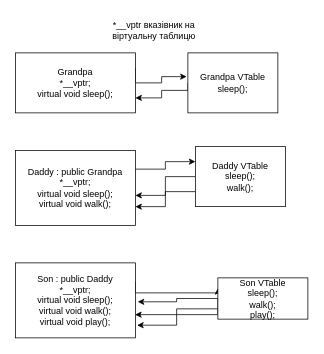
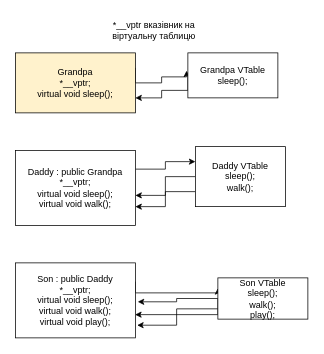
  <mxCell id="0" />
  <mxCell id="1" parent="0" />
  <mxCell id="2" style="edgeStyle=orthogonalEdgeStyle;rounded=0;orthogonalLoop=1;jettySize=auto;html=1;exitX=1;exitY=0.25;exitDx=0;exitDy=0;entryX=-0.014;entryY=0.396;entryDx=0;entryDy=0;entryPerimeter=0;" edge="1" parent="1" source="3" target="5"><mxGeometry relative="1" as="geometry"><Array as="points"><mxPoint x="180" y="110" /><mxPoint x="215" y="110" /><mxPoint x="215" y="102" /></Array></mxGeometry></mxCell>
- <mxCell id="3" value="Grandpa&lt;br&gt;*__vptr;&lt;br&gt;virtual void sleep();" style="rounded=0;whiteSpace=wrap;html=1;" vertex="1" parent="1"><mxGeometry x="20" y="70" width="160" height="80" as="geometry" /></mxCell>
+ <mxCell id="3" value="Grandpa&lt;br&gt;*__vptr;&lt;br&gt;virtual void sleep();" style="rounded=0;whiteSpace=wrap;html=1;fillColor=#fff2cc;" vertex="1" parent="1"><mxGeometry x="20" y="70" width="160" height="80" as="geometry" /></mxCell>
  <mxCell id="4" style="edgeStyle=orthogonalEdgeStyle;rounded=0;orthogonalLoop=1;jettySize=auto;html=1;exitX=0;exitY=0.5;exitDx=0;exitDy=0;entryX=1;entryY=0.75;entryDx=0;entryDy=0;" edge="1" parent="1" source="5" target="3"><mxGeometry relative="1" as="geometry"><Array as="points"><mxPoint x="250" y="120" /><mxPoint x="215" y="120" /><mxPoint x="215" y="130" /></Array></mxGeometry></mxCell>
- <mxCell id="5" value="Grandpa VTable&lt;br&gt;sleep();" style="rounded=0;whiteSpace=wrap;html=1;" vertex="1" parent="1"><mxGeometry x="250" y="70" width="120" height="80" as="geometry" /></mxCell>
+ <mxCell id="5" value="Grandpa VTable&lt;br&gt;sleep();" style="rounded=0;whiteSpace=wrap;html=1;" vertex="1" parent="1"><mxGeometry x="250" y="70" width="120" height="60" as="geometry" /></mxCell>
  <mxCell id="6" style="edgeStyle=orthogonalEdgeStyle;rounded=0;orthogonalLoop=1;jettySize=auto;html=1;exitX=1;exitY=0.25;exitDx=0;exitDy=0;entryX=0;entryY=0.25;entryDx=0;entryDy=0;" edge="1" parent="1" source="7" target="10"><mxGeometry relative="1" as="geometry" /></mxCell>
  <mxCell id="7" value="Daddy : public Grandpa&lt;br&gt;*__vptr;&lt;br&gt;virtual void sleep();&lt;br&gt;virtual void walk();" style="rounded=0;whiteSpace=wrap;html=1;" vertex="1" parent="1"><mxGeometry x="20" y="200" width="160" height="100" as="geometry" /></mxCell>
  <mxCell id="8" style="edgeStyle=orthogonalEdgeStyle;rounded=0;orthogonalLoop=1;jettySize=auto;html=1;exitX=0;exitY=0.75;exitDx=0;exitDy=0;entryX=1;entryY=0.75;entryDx=0;entryDy=0;" edge="1" parent="1" source="10" target="7"><mxGeometry relative="1" as="geometry" /></mxCell>
  <mxCell id="9" style="edgeStyle=orthogonalEdgeStyle;rounded=0;orthogonalLoop=1;jettySize=auto;html=1;exitX=0;exitY=0.5;exitDx=0;exitDy=0;entryX=1;entryY=0.6;entryDx=0;entryDy=0;entryPerimeter=0;" edge="1" parent="1" source="10" target="7"><mxGeometry relative="1" as="geometry" /></mxCell>
  <mxCell id="10" value="Daddy VTable&lt;br&gt;sleep();&lt;br&gt;walk();" style="rounded=0;whiteSpace=wrap;html=1;" vertex="1" parent="1"><mxGeometry x="260" y="195" width="120" height="80" as="geometry" /></mxCell>
  <mxCell id="11" style="edgeStyle=orthogonalEdgeStyle;rounded=0;orthogonalLoop=1;jettySize=auto;html=1;exitX=1;exitY=0.25;exitDx=0;exitDy=0;entryX=0;entryY=0.25;entryDx=0;entryDy=0;" edge="1" parent="1" source="12" target="16"><mxGeometry relative="1" as="geometry"><Array as="points"><mxPoint x="180" y="390" /></Array></mxGeometry></mxCell>
  <mxCell id="12" value="Son : public Daddy&lt;br&gt;*__vptr;&lt;br&gt;virtual void sleep();&lt;br&gt;virtual void walk();&lt;br&gt;virtual void play();" style="rounded=0;whiteSpace=wrap;html=1;" vertex="1" parent="1"><mxGeometry x="20" y="350" width="160" height="100" as="geometry" /></mxCell>
  <mxCell id="13" style="edgeStyle=orthogonalEdgeStyle;rounded=0;orthogonalLoop=1;jettySize=auto;html=1;exitX=0;exitY=0.75;exitDx=0;exitDy=0;entryX=1.015;entryY=0.831;entryDx=0;entryDy=0;entryPerimeter=0;" edge="1" parent="1" source="16" target="12"><mxGeometry relative="1" as="geometry" /></mxCell>
  <mxCell id="14" style="edgeStyle=orthogonalEdgeStyle;rounded=0;orthogonalLoop=1;jettySize=auto;html=1;exitX=0;exitY=0.5;exitDx=0;exitDy=0;entryX=0.998;entryY=0.69;entryDx=0;entryDy=0;entryPerimeter=0;" edge="1" parent="1" source="16" target="12"><mxGeometry relative="1" as="geometry"><Array as="points"><mxPoint x="290" y="419" /></Array></mxGeometry></mxCell>
  <mxCell id="15" style="edgeStyle=orthogonalEdgeStyle;rounded=0;orthogonalLoop=1;jettySize=auto;html=1;exitX=0;exitY=0.5;exitDx=0;exitDy=0;entryX=1.02;entryY=0.519;entryDx=0;entryDy=0;entryPerimeter=0;" edge="1" parent="1" source="16" target="12"><mxGeometry relative="1" as="geometry" /></mxCell>
  <mxCell id="16" value="Son VTable&lt;br&gt;sleep();&lt;br&gt;walk();&lt;br&gt;play();" style="rounded=0;whiteSpace=wrap;html=1;" vertex="1" parent="1"><mxGeometry x="290" y="370" width="120" height="55" as="geometry" /></mxCell>
  <mxCell id="17" value="*__vptr вказівник на віртуальну таблицю" style="text;html=1;strokeColor=none;fillColor=none;align=center;verticalAlign=middle;whiteSpace=wrap;rounded=0;" vertex="1" parent="1"><mxGeometry x="125" y="20" width="160" height="40" as="geometry" /></mxCell>
